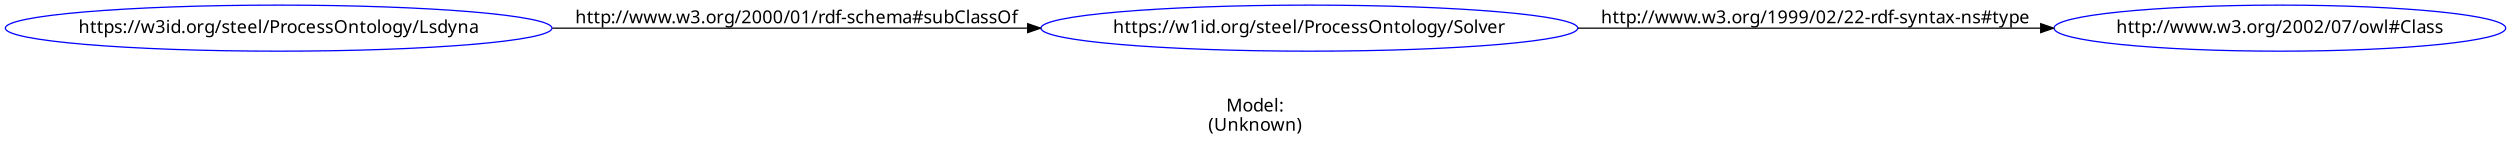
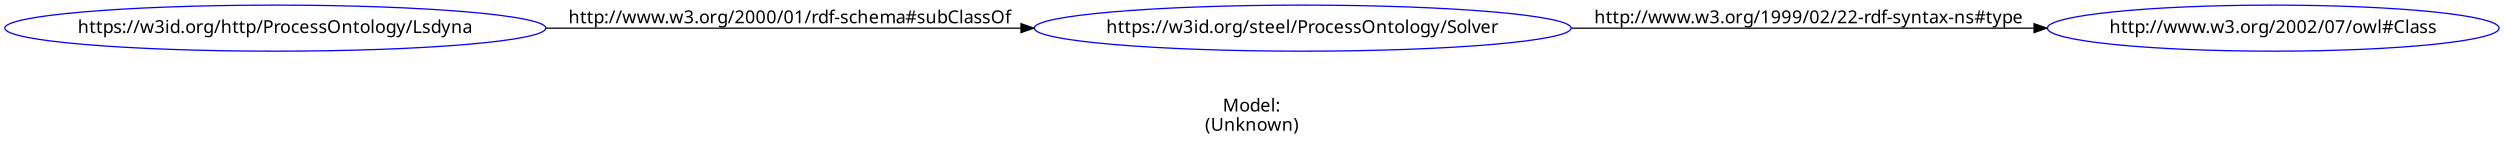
  digraph {
    fontname="Noto Sans"
    label="\n\nModel:\n(Unknown)"
    rankdir=LR
    node [color=blue fontname="Noto Sans" shape=ellipse]
    edge [fontname="Noto Sans"]
-   n1 [label="https://w3id.org/steel/ProcessOntology/Lsdyna"]
-   n2 [label="https://w1id.org/steel/ProcessOntology/Solver"]
+   n1 [label="https://w3id.org/http/ProcessOntology/Lsdyna"]
+   n2 [label="https://w3id.org/steel/ProcessOntology/Solver"]
    n3 [label="http://www.w3.org/2002/07/owl#Class"]
    n1 -> n2 [label="http://www.w3.org/2000/01/rdf-schema#subClassOf"]
    n2 -> n3 [label="http://www.w3.org/1999/02/22-rdf-syntax-ns#type"]
  }
